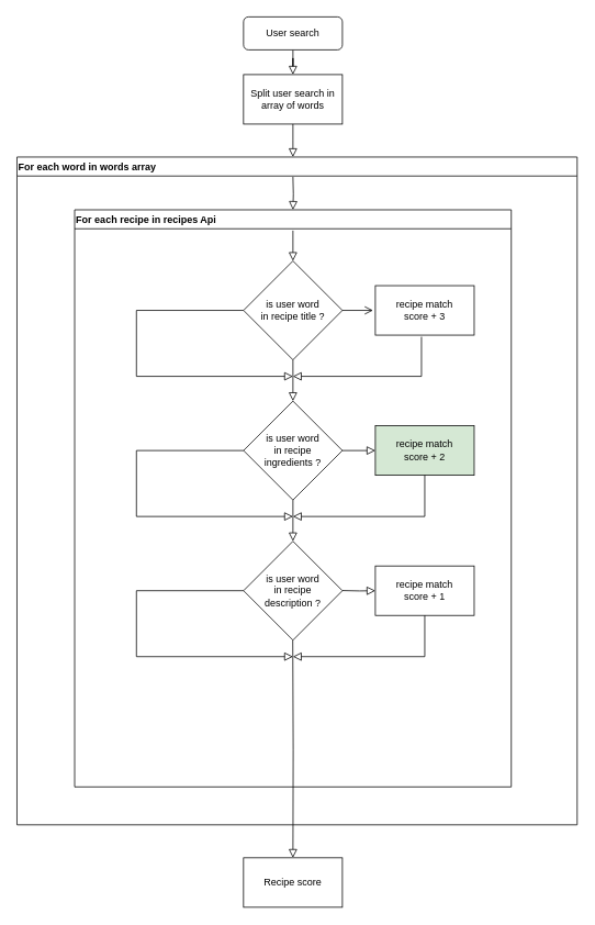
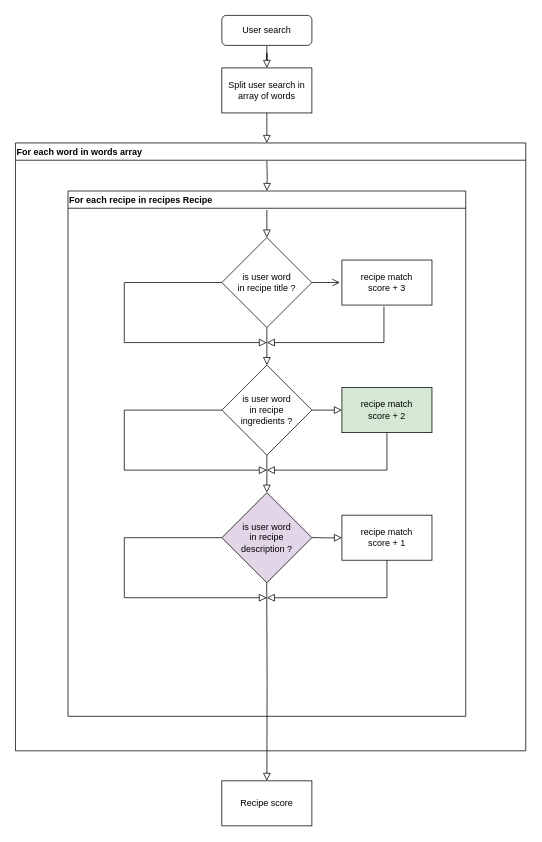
  <mxCell id="0" />
  <mxCell id="1" parent="0" />
  <mxCell id="2" value="" style="rounded=0;html=1;jettySize=auto;orthogonalLoop=1;fontSize=11;endArrow=block;endFill=0;endSize=8;strokeWidth=1;shadow=0;labelBackgroundColor=none;edgeStyle=orthogonalEdgeStyle;entryX=0.5;entryY=0;entryDx=0;entryDy=0;" parent="1" source="3" target="4" edge="1"><mxGeometry relative="1" as="geometry"><mxPoint x="355" y="110" as="targetPoint" /></mxGeometry></mxCell>
  <mxCell id="3" value="User search" style="rounded=1;whiteSpace=wrap;html=1;fontSize=12;glass=0;strokeWidth=1;shadow=0;" parent="1" vertex="1"><mxGeometry x="295" y="20" width="120" height="40" as="geometry" /></mxCell>
  <mxCell id="4" value="Split user search in array of words" style="rounded=0;whiteSpace=wrap;html=1;" parent="1" vertex="1"><mxGeometry x="295" y="90" width="120" height="60" as="geometry" /></mxCell>
  <mxCell id="5" value="" style="rounded=0;html=1;jettySize=auto;orthogonalLoop=1;fontSize=11;endArrow=block;endFill=0;endSize=8;strokeWidth=1;shadow=0;labelBackgroundColor=none;edgeStyle=orthogonalEdgeStyle;exitX=0.5;exitY=1;exitDx=0;exitDy=0;" parent="1" source="4" edge="1"><mxGeometry relative="1" as="geometry"><mxPoint x="354.86" y="170" as="sourcePoint" /><mxPoint x="355" y="190" as="targetPoint" /><Array as="points" /></mxGeometry></mxCell>
  <mxCell id="6" value="For each word in words array" style="swimlane;align=left;" parent="1" vertex="1"><mxGeometry x="20" y="190" width="680" height="810" as="geometry" /></mxCell>
- <mxCell id="7" value="For each recipe in recipes Api" style="swimlane;align=left;" parent="6" vertex="1"><mxGeometry x="70" y="64" width="530" height="700" as="geometry"><mxRectangle x="-10" y="460" width="140" height="23" as="alternateBounds" /></mxGeometry></mxCell>
+ <mxCell id="7" value="For each recipe in recipes Recipe" style="swimlane;align=left;" parent="6" vertex="1"><mxGeometry x="70" y="64" width="530" height="700" as="geometry"><mxRectangle x="-10" y="460" width="140" height="23" as="alternateBounds" /></mxGeometry></mxCell>
  <mxCell id="8" value="&lt;div&gt;is user word&lt;/div&gt;&lt;div&gt; in recipe title ?&lt;/div&gt;" style="rhombus;whiteSpace=wrap;html=1;" parent="7" vertex="1"><mxGeometry x="205" y="62" width="120" height="120" as="geometry" /></mxCell>
  <mxCell id="9" value="" style="rounded=0;html=1;jettySize=auto;orthogonalLoop=1;fontSize=11;endArrow=block;endFill=0;endSize=8;strokeWidth=1;shadow=0;labelBackgroundColor=none;edgeStyle=orthogonalEdgeStyle;entryX=0.5;entryY=0;entryDx=0;entryDy=0;exitX=0.5;exitY=0.036;exitDx=0;exitDy=0;exitPerimeter=0;" parent="7" source="7" target="8" edge="1"><mxGeometry relative="1" as="geometry"><mxPoint x="265" y="30" as="sourcePoint" /><mxPoint x="264.85" y="70" as="targetPoint" /><Array as="points" /></mxGeometry></mxCell>
  <mxCell id="10" value="&lt;div&gt;recipe match&lt;/div&gt;&lt;div&gt; score + 3&lt;/div&gt;" style="rounded=0;whiteSpace=wrap;html=1;" parent="7" vertex="1"><mxGeometry x="365" y="92" width="120" height="60" as="geometry" /></mxCell>
  <mxCell id="11" value="" style="rounded=0;html=1;jettySize=auto;orthogonalLoop=1;fontSize=11;endArrow=open;endFill=0;endSize=8;strokeWidth=1;shadow=0;labelBackgroundColor=none;edgeStyle=orthogonalEdgeStyle;entryX=-0.023;entryY=0.497;entryDx=0;entryDy=0;entryPerimeter=0;exitX=1;exitY=0.5;exitDx=0;exitDy=0;" parent="7" source="8" target="10" edge="1"><mxGeometry relative="1" as="geometry"><mxPoint x="365" y="62" as="sourcePoint" /><mxPoint x="365" y="112.0" as="targetPoint" /><Array as="points" /></mxGeometry></mxCell>
  <mxCell id="12" value="&lt;div&gt;recipe match&lt;/div&gt;&lt;div&gt; score + 2&lt;/div&gt;" style="rounded=0;whiteSpace=wrap;html=1;fillColor=#d5e8d4;" parent="7" vertex="1"><mxGeometry x="365" y="262" width="120" height="60" as="geometry" /></mxCell>
  <mxCell id="13" value="&lt;div&gt;recipe match&lt;/div&gt;&lt;div&gt; score + 1&lt;/div&gt;" style="rounded=0;whiteSpace=wrap;html=1;" parent="7" vertex="1"><mxGeometry x="365" y="432" width="120" height="60" as="geometry" /></mxCell>
  <mxCell id="14" value="&lt;div&gt;is user word&lt;/div&gt;&lt;div&gt; in recipe &lt;br&gt;&lt;/div&gt;&lt;div&gt;ingredients ?&lt;/div&gt;" style="rhombus;whiteSpace=wrap;html=1;" parent="6" vertex="1"><mxGeometry x="275" y="296" width="120" height="120" as="geometry" /></mxCell>
- <mxCell id="15" value="&lt;div&gt;is user word&lt;/div&gt;&lt;div&gt; in recipe &lt;br&gt;&lt;/div&gt;&lt;div&gt;description ?&lt;/div&gt;" style="rhombus;whiteSpace=wrap;html=1;" parent="6" vertex="1"><mxGeometry x="275" y="466" width="120" height="120" as="geometry" /></mxCell>
+ <mxCell id="15" value="&lt;div&gt;is user word&lt;/div&gt;&lt;div&gt; in recipe &lt;br&gt;&lt;/div&gt;&lt;div&gt;description ?&lt;/div&gt;" style="rhombus;whiteSpace=wrap;html=1;fillColor=#e1d5e7;" parent="6" vertex="1"><mxGeometry x="275" y="466" width="120" height="120" as="geometry" /></mxCell>
  <mxCell id="16" value="" style="rounded=0;html=1;jettySize=auto;orthogonalLoop=1;fontSize=11;endArrow=block;endFill=0;endSize=8;strokeWidth=1;shadow=0;labelBackgroundColor=none;edgeStyle=orthogonalEdgeStyle;entryX=0.5;entryY=0;entryDx=0;entryDy=0;exitX=0.5;exitY=1;exitDx=0;exitDy=0;" parent="6" target="7" edge="1"><mxGeometry relative="1" as="geometry"><mxPoint x="335" y="24" as="sourcePoint" /><mxPoint x="335" y="124" as="targetPoint" /><Array as="points" /></mxGeometry></mxCell>
  <mxCell id="17" value="" style="rounded=0;html=1;jettySize=auto;orthogonalLoop=1;fontSize=11;endArrow=block;endFill=0;endSize=8;strokeWidth=1;shadow=0;labelBackgroundColor=none;edgeStyle=orthogonalEdgeStyle;entryX=0.5;entryY=0;entryDx=0;entryDy=0;" parent="6" target="14" edge="1"><mxGeometry relative="1" as="geometry"><mxPoint x="334.76" y="246" as="sourcePoint" /><mxPoint x="334.76" y="296.0" as="targetPoint" /><Array as="points"><mxPoint x="335" y="296" /></Array></mxGeometry></mxCell>
  <mxCell id="18" value="" style="rounded=0;html=1;jettySize=auto;orthogonalLoop=1;fontSize=11;endArrow=block;endFill=0;endSize=8;strokeWidth=1;shadow=0;labelBackgroundColor=none;edgeStyle=orthogonalEdgeStyle;entryX=0.5;entryY=0;entryDx=0;entryDy=0;" parent="6" target="15" edge="1"><mxGeometry relative="1" as="geometry"><mxPoint x="334.76" y="416" as="sourcePoint" /><mxPoint x="335" y="466" as="targetPoint" /><Array as="points"><mxPoint x="335" y="466" /></Array></mxGeometry></mxCell>
  <mxCell id="19" value="" style="rounded=0;html=1;jettySize=auto;orthogonalLoop=1;fontSize=11;endArrow=block;endFill=0;endSize=8;strokeWidth=1;shadow=0;labelBackgroundColor=none;edgeStyle=orthogonalEdgeStyle;entryX=0;entryY=0.5;entryDx=0;entryDy=0;exitX=1;exitY=0.5;exitDx=0;exitDy=0;" parent="6" source="14" target="12" edge="1"><mxGeometry relative="1" as="geometry"><mxPoint x="405" y="196" as="sourcePoint" /><mxPoint x="482.24" y="195.82" as="targetPoint" /><Array as="points" /></mxGeometry></mxCell>
  <mxCell id="20" value="" style="rounded=0;html=1;jettySize=auto;orthogonalLoop=1;fontSize=11;endArrow=block;endFill=0;endSize=8;strokeWidth=1;shadow=0;labelBackgroundColor=none;edgeStyle=orthogonalEdgeStyle;entryX=0;entryY=0.5;entryDx=0;entryDy=0;exitX=1;exitY=0.5;exitDx=0;exitDy=0;" parent="6" target="13" edge="1"><mxGeometry relative="1" as="geometry"><mxPoint x="395" y="525.83" as="sourcePoint" /><mxPoint x="475" y="525.83" as="targetPoint" /><Array as="points" /></mxGeometry></mxCell>
  <mxCell id="21" value="" style="rounded=0;html=1;jettySize=auto;orthogonalLoop=1;fontSize=11;endArrow=block;endFill=0;endSize=8;strokeWidth=1;shadow=0;labelBackgroundColor=none;edgeStyle=orthogonalEdgeStyle;" parent="6" edge="1"><mxGeometry relative="1" as="geometry"><mxPoint x="491" y="218" as="sourcePoint" /><mxPoint x="335" y="266" as="targetPoint" /><Array as="points"><mxPoint x="491" y="266" /></Array></mxGeometry></mxCell>
  <mxCell id="22" value="" style="rounded=0;html=1;jettySize=auto;orthogonalLoop=1;fontSize=11;endArrow=block;endFill=0;endSize=8;strokeWidth=1;shadow=0;labelBackgroundColor=none;edgeStyle=orthogonalEdgeStyle;entryX=0.5;entryY=0;entryDx=0;entryDy=0;" parent="6" edge="1" target="28"><mxGeometry relative="1" as="geometry"><mxPoint x="334.76" y="586" as="sourcePoint" /><mxPoint x="335" y="656" as="targetPoint" /><Array as="points" /></mxGeometry></mxCell>
  <mxCell id="23" value="" style="rounded=0;html=1;jettySize=auto;orthogonalLoop=1;fontSize=11;endArrow=block;endFill=0;endSize=8;strokeWidth=1;shadow=0;labelBackgroundColor=none;edgeStyle=orthogonalEdgeStyle;exitX=0;exitY=0.5;exitDx=0;exitDy=0;" parent="6" source="8" edge="1"><mxGeometry relative="1" as="geometry"><mxPoint x="405" y="196" as="sourcePoint" /><mxPoint x="335" y="266" as="targetPoint" /><Array as="points"><mxPoint x="145" y="186" /><mxPoint x="145" y="266" /></Array></mxGeometry></mxCell>
  <mxCell id="24" value="" style="rounded=0;html=1;jettySize=auto;orthogonalLoop=1;fontSize=11;endArrow=block;endFill=0;endSize=8;strokeWidth=1;shadow=0;labelBackgroundColor=none;edgeStyle=orthogonalEdgeStyle;exitX=0;exitY=0.5;exitDx=0;exitDy=0;" parent="6" edge="1"><mxGeometry relative="1" as="geometry"><mxPoint x="275" y="356" as="sourcePoint" /><mxPoint x="335" y="436" as="targetPoint" /><Array as="points"><mxPoint x="145" y="356" /><mxPoint x="145" y="436" /></Array></mxGeometry></mxCell>
  <mxCell id="25" value="" style="rounded=0;html=1;jettySize=auto;orthogonalLoop=1;fontSize=11;endArrow=block;endFill=0;endSize=8;strokeWidth=1;shadow=0;labelBackgroundColor=none;edgeStyle=orthogonalEdgeStyle;exitX=0.5;exitY=1;exitDx=0;exitDy=0;" parent="6" source="12" edge="1"><mxGeometry relative="1" as="geometry"><mxPoint x="515" y="396" as="sourcePoint" /><mxPoint x="335" y="436" as="targetPoint" /><Array as="points"><mxPoint x="495" y="436" /></Array></mxGeometry></mxCell>
  <mxCell id="26" value="" style="rounded=0;html=1;jettySize=auto;orthogonalLoop=1;fontSize=11;endArrow=block;endFill=0;endSize=8;strokeWidth=1;shadow=0;labelBackgroundColor=none;edgeStyle=orthogonalEdgeStyle;exitX=0;exitY=0.5;exitDx=0;exitDy=0;" parent="6" edge="1"><mxGeometry relative="1" as="geometry"><mxPoint x="275" y="526" as="sourcePoint" /><mxPoint x="335" y="606" as="targetPoint" /><Array as="points"><mxPoint x="145" y="526" /><mxPoint x="145" y="606" /></Array></mxGeometry></mxCell>
  <mxCell id="27" value="" style="rounded=0;html=1;jettySize=auto;orthogonalLoop=1;fontSize=11;endArrow=block;endFill=0;endSize=8;strokeWidth=1;shadow=0;labelBackgroundColor=none;edgeStyle=orthogonalEdgeStyle;exitX=0.5;exitY=1;exitDx=0;exitDy=0;" parent="6" source="13" edge="1"><mxGeometry relative="1" as="geometry"><mxPoint x="405" y="535.83" as="sourcePoint" /><mxPoint x="335" y="606" as="targetPoint" /><Array as="points"><mxPoint x="495" y="606" /></Array></mxGeometry></mxCell>
  <mxCell id="28" value="Recipe score" style="rounded=0;whiteSpace=wrap;html=1;" parent="1" vertex="1"><mxGeometry x="295" y="1040" width="120" height="60" as="geometry" /></mxCell>
